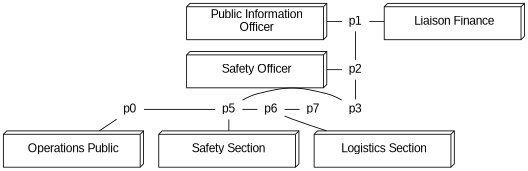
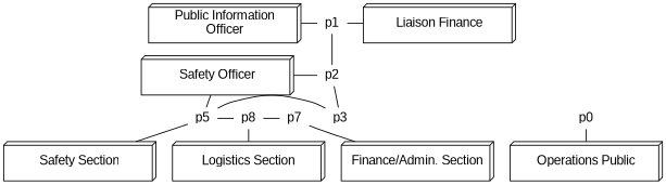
  digraph {
    ranksep=0.2
    node [fontname=Arial shape=box3d]
    edge [dir=none]
    n1 [height=0.6 label="Public Information\nOfficer" width=2.3]
    p1 [height=0 shape=none width=0]
    n3 [height=0.6 label="Liaison Finance" width=2.3]
    n4 [height=0.6 label="Safety Officer" width=2.3]
    p2 [height=0 shape=none width=0]
    p3 [height=0 shape=none width=0]
-   p6 [height=0 shape=none width=0]
+   p6 [height=0 shape=none width=0 label=p8]
    n8 [height=0 label=p0 shape=none width=0]
    p5 [height=0 shape=none width=0]
    p7 [height=0 shape=none width=0]
    n11 [height=0.6 label="Logistics Section" width=2.3]
    n12 [height=0.6 label="Operations Public" width=2.3]
    n13 [height=0.6 label="Safety Section" width=2.3]
+   n14 [height=0.6 label="Finance/Admin. Section" width=2.3]
    subgraph sub_1 {
      rank=same
      n1
      p1
      n3
    }
    subgraph sub_2 {
      rank=same
      n4
      p2
    }
    subgraph sub_3 {
      rank=same
      p3
      p6
      n8
      p5
      p7
    }
    n1 -> p1
    p1 -> n3
    p1 -> p2
    n4 -> p2
    p2 -> p3
    p6 -> p7
    p6 -> n11
-   n8 -> p5
+   n4 -> p5
    n8 -> n12
    p5 -> p3
    p5 -> p6
    p5 -> n13
+   p7 -> n14
  }
